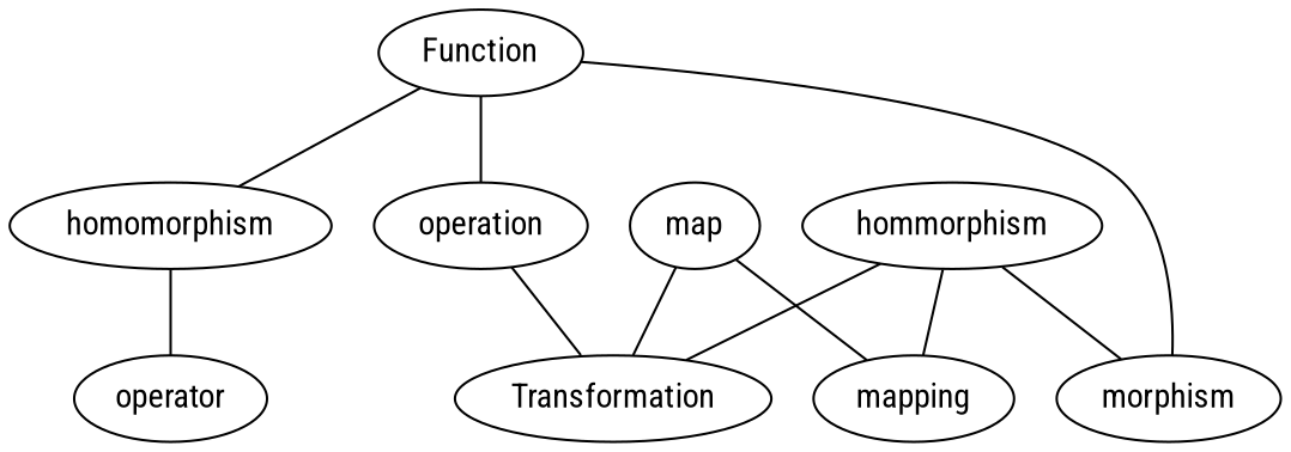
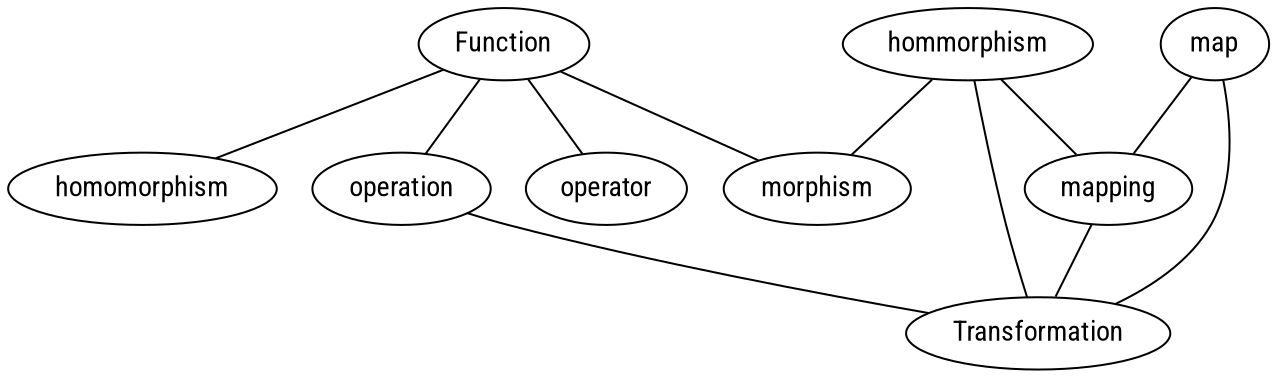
  graph {
    fontname="Roboto Condensed"
    splines=true
    node [fontname="Roboto Condensed"]
    edge [fontname="Roboto Condensed"]
    n1 [label=Function]
    n2 [label=homomorphism]
    n3 [label=morphism]
    n4 [label=operation]
    n5 [label=operator]
    n6 [label=map]
    n7 [label=mapping]
    n8 [label=Transformation]
    hommorphism
    n1 -- n2
    n1 -- n3
    n1 -- n4
-   n2 -- n5
+   n1 -- n5
    n4 -- n8
    n6 -- n7
    n6 -- n8
+   n7 -- n8
    hommorphism -- n3
    hommorphism -- n7
    hommorphism -- n8
  }
